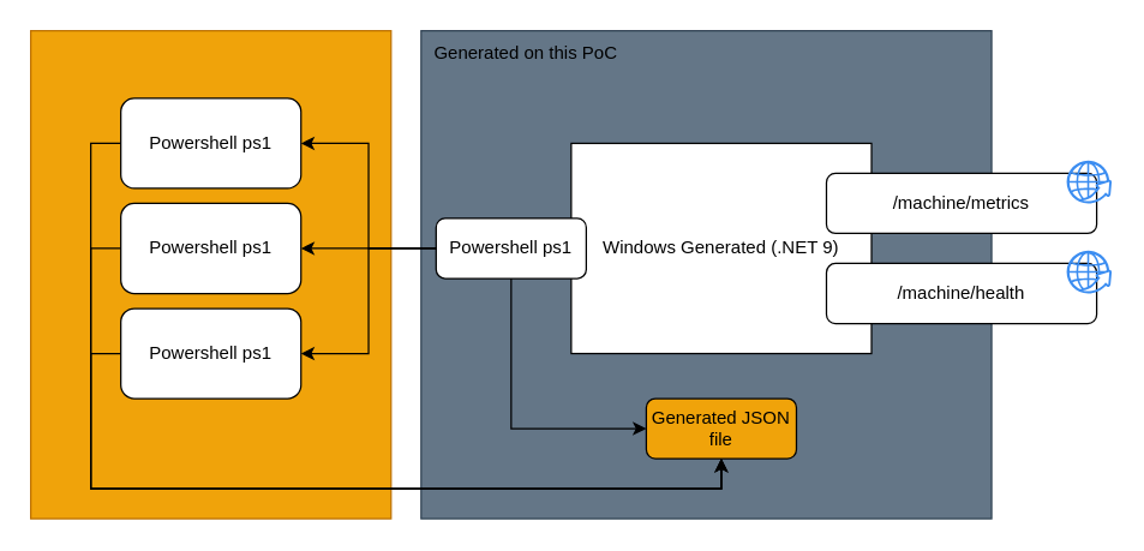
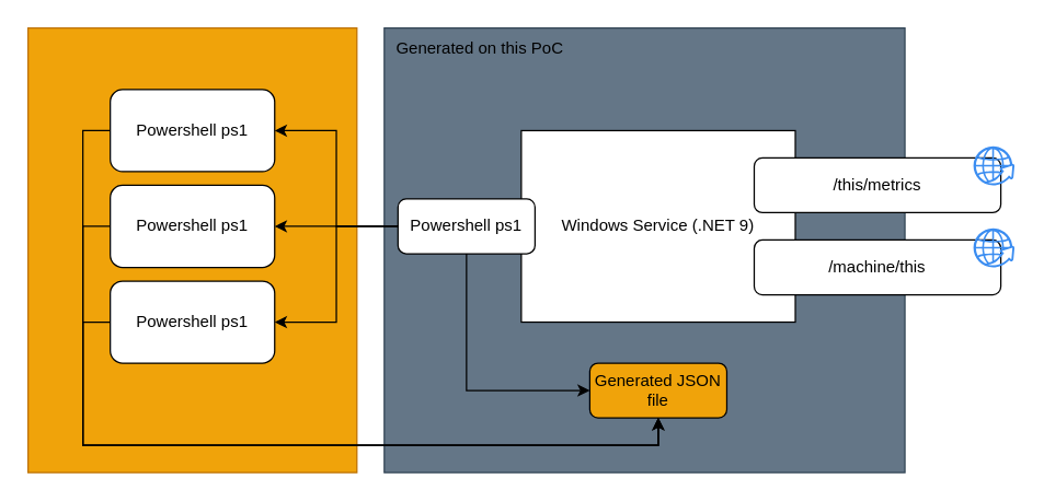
  <mxCell id="0" />
  <mxCell id="1" parent="0" />
  <mxCell id="2" value="" style="rounded=0;whiteSpace=wrap;html=1;fillColor=#f0a30a;fontColor=#000000;strokeColor=#BD7000;" vertex="1" parent="1"><mxGeometry x="20" y="20" width="240" height="325" as="geometry" /></mxCell>
  <mxCell id="3" value="" style="rounded=0;whiteSpace=wrap;html=1;fillColor=#647687;strokeColor=#314354;fontColor=#ffffff;" vertex="1" parent="1"><mxGeometry x="280" y="20" width="380" height="325" as="geometry" /></mxCell>
- <mxCell id="4" value="Windows Generated (.NET 9)" style="rounded=0;whiteSpace=wrap;html=1;" vertex="1" parent="1"><mxGeometry x="380" y="95" width="200" height="140" as="geometry" /></mxCell>
+ <mxCell id="4" value="Windows Service (.NET 9)" style="rounded=0;whiteSpace=wrap;html=1;" vertex="1" parent="1"><mxGeometry x="380" y="95" width="200" height="140" as="geometry" /></mxCell>
  <mxCell id="5" style="edgeStyle=orthogonalEdgeStyle;rounded=0;orthogonalLoop=1;jettySize=auto;html=1;entryX=0;entryY=0.5;entryDx=0;entryDy=0;exitX=0.5;exitY=1;exitDx=0;exitDy=0;" edge="1" parent="1" source="6" target="17"><mxGeometry relative="1" as="geometry" /></mxCell>
  <mxCell id="6" value="Powershell ps1" style="rounded=1;whiteSpace=wrap;html=1;" vertex="1" parent="1"><mxGeometry x="290" y="145" width="100" height="40" as="geometry" /></mxCell>
  <mxCell id="7" style="edgeStyle=orthogonalEdgeStyle;rounded=0;orthogonalLoop=1;jettySize=auto;html=1;entryX=0;entryY=0.5;entryDx=0;entryDy=0;startArrow=classic;startFill=1;endArrow=none;endFill=0;" edge="1" parent="1" source="9" target="6"><mxGeometry relative="1" as="geometry" /></mxCell>
  <mxCell id="8" style="edgeStyle=orthogonalEdgeStyle;rounded=0;orthogonalLoop=1;jettySize=auto;html=1;entryX=0.5;entryY=1;entryDx=0;entryDy=0;exitX=0;exitY=0.5;exitDx=0;exitDy=0;" edge="1" parent="1" source="9" target="17"><mxGeometry relative="1" as="geometry" /></mxCell>
  <mxCell id="9" value="Powershell ps1" style="whiteSpace=wrap;html=1;rounded=1;" vertex="1" parent="1"><mxGeometry x="80" y="65" width="120" height="60" as="geometry" /></mxCell>
  <mxCell id="10" style="edgeStyle=orthogonalEdgeStyle;rounded=0;orthogonalLoop=1;jettySize=auto;html=1;entryX=0;entryY=0.5;entryDx=0;entryDy=0;startArrow=classic;startFill=1;endArrow=none;endFill=0;" edge="1" parent="1" source="12" target="6"><mxGeometry relative="1" as="geometry" /></mxCell>
  <mxCell id="11" style="edgeStyle=orthogonalEdgeStyle;rounded=0;orthogonalLoop=1;jettySize=auto;html=1;entryX=0.5;entryY=1;entryDx=0;entryDy=0;exitX=0;exitY=0.5;exitDx=0;exitDy=0;" edge="1" parent="1" source="12" target="17"><mxGeometry relative="1" as="geometry" /></mxCell>
  <mxCell id="12" value="Powershell ps1" style="whiteSpace=wrap;html=1;rounded=1;" vertex="1" parent="1"><mxGeometry x="80" y="135" width="120" height="60" as="geometry" /></mxCell>
  <mxCell id="13" style="edgeStyle=orthogonalEdgeStyle;rounded=0;orthogonalLoop=1;jettySize=auto;html=1;entryX=0;entryY=0.5;entryDx=0;entryDy=0;startArrow=classic;startFill=1;endArrow=none;endFill=0;" edge="1" parent="1" source="15" target="6"><mxGeometry relative="1" as="geometry" /></mxCell>
  <mxCell id="14" style="edgeStyle=orthogonalEdgeStyle;rounded=0;orthogonalLoop=1;jettySize=auto;html=1;entryX=0.5;entryY=1;entryDx=0;entryDy=0;exitX=0;exitY=0.5;exitDx=0;exitDy=0;" edge="1" parent="1" source="15" target="17"><mxGeometry relative="1" as="geometry" /></mxCell>
  <mxCell id="15" value="Powershell ps1" style="whiteSpace=wrap;html=1;rounded=1;" vertex="1" parent="1"><mxGeometry x="80" y="205" width="120" height="60" as="geometry" /></mxCell>
  <mxCell id="16" value="Generated on this PoC" style="text;html=1;align=center;verticalAlign=middle;whiteSpace=wrap;rounded=0;" vertex="1" parent="1"><mxGeometry x="280" y="20" width="140" height="30" as="geometry" /></mxCell>
  <mxCell id="17" value="Generated JSON file" style="rounded=1;whiteSpace=wrap;html=1;fillColor=#f0a30a;" vertex="1" parent="1"><mxGeometry x="430" y="265" width="100" height="40" as="geometry" /></mxCell>
- <mxCell id="18" value="/machine/metrics" style="rounded=1;whiteSpace=wrap;html=1;" vertex="1" parent="1"><mxGeometry x="550" y="115" width="180" height="40" as="geometry" /></mxCell>
- <mxCell id="19" value="/machine/health" style="rounded=1;whiteSpace=wrap;html=1;" vertex="1" parent="1"><mxGeometry x="550" y="175" width="180" height="40" as="geometry" /></mxCell>
+ <mxCell id="18" value="/this/metrics" style="rounded=1;whiteSpace=wrap;html=1;" vertex="1" parent="1"><mxGeometry x="550" y="115" width="180" height="40" as="geometry" /></mxCell>
+ <mxCell id="19" value="/machine/this" style="rounded=1;whiteSpace=wrap;html=1;" vertex="1" parent="1"><mxGeometry x="550" y="175" width="180" height="40" as="geometry" /></mxCell>
  <mxCell id="20" value="" style="sketch=0;html=1;aspect=fixed;strokeColor=none;shadow=0;fillColor=#3B8DF1;verticalAlign=top;labelPosition=center;verticalLabelPosition=bottom;shape=mxgraph.gcp2.globe_world" vertex="1" parent="1"><mxGeometry x="710" y="106.5" width="30" height="28.5" as="geometry" /></mxCell>
  <mxCell id="21" value="" style="sketch=0;html=1;aspect=fixed;strokeColor=none;shadow=0;fillColor=#3B8DF1;verticalAlign=top;labelPosition=center;verticalLabelPosition=bottom;shape=mxgraph.gcp2.globe_world" vertex="1" parent="1"><mxGeometry x="710" y="166.5" width="30" height="28.5" as="geometry" /></mxCell>
